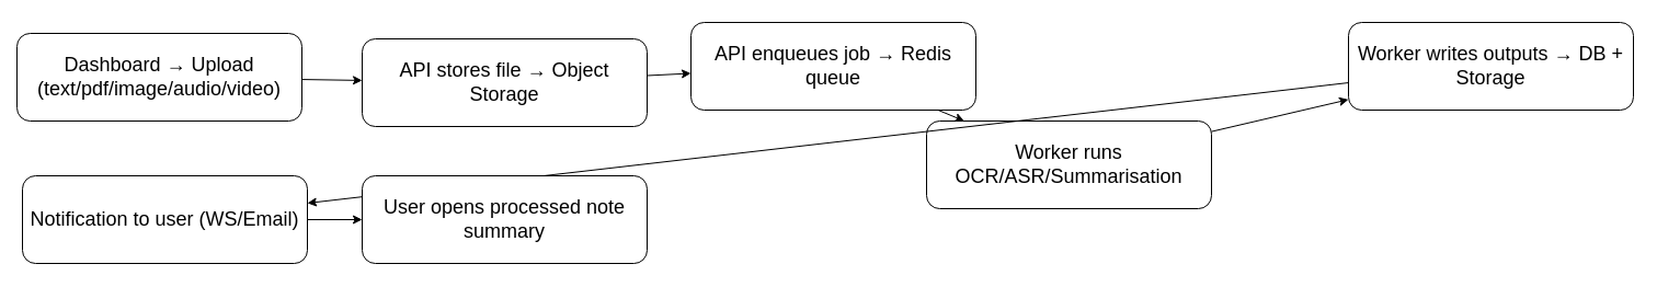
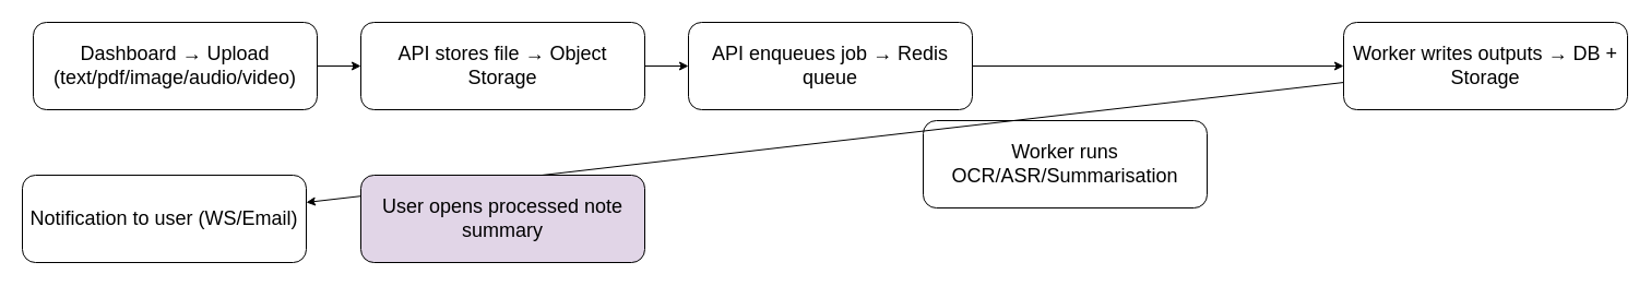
  <mxCell id="0" />
  <mxCell id="1" parent="0" />
- <mxCell id="2" value="&lt;font style=&quot;font-size: 18px;&quot;&gt;Dashboard → Upload (text/pdf/image/audio/video)&lt;/font&gt;" style="rounded=1;whiteSpace=wrap;html=1;" parent="1" vertex="1"><mxGeometry x="15" y="30" width="260" height="80" as="geometry" /></mxCell>
- <mxCell id="3" value="&lt;font style=&quot;font-size: 18px;&quot;&gt;API stores file → Object Storage&lt;/font&gt;" style="rounded=1;whiteSpace=wrap;html=1;" parent="1" vertex="1"><mxGeometry x="330" y="35" width="260" height="80" as="geometry" /></mxCell>
+ <mxCell id="2" value="&lt;font style=&quot;font-size: 18px;&quot;&gt;Dashboard → Upload (text/pdf/image/audio/video)&lt;/font&gt;" style="rounded=1;whiteSpace=wrap;html=1;" parent="1" vertex="1"><mxGeometry x="30" y="20" width="260" height="80" as="geometry" /></mxCell>
+ <mxCell id="3" value="&lt;font style=&quot;font-size: 18px;&quot;&gt;API stores file → Object Storage&lt;/font&gt;" style="rounded=1;whiteSpace=wrap;html=1;" parent="1" vertex="1"><mxGeometry x="330" y="20" width="260" height="80" as="geometry" /></mxCell>
  <mxCell id="4" value="" style="endArrow=classic;" parent="1" source="2" target="3" edge="1"><mxGeometry relative="1" as="geometry" /></mxCell>
  <mxCell id="5" value="&lt;font style=&quot;font-size: 18px;&quot;&gt;API enqueues job → Redis queue&lt;/font&gt;" style="rounded=1;whiteSpace=wrap;html=1;" parent="1" vertex="1"><mxGeometry x="630" y="20" width="260" height="80" as="geometry" /></mxCell>
  <mxCell id="6" value="" style="endArrow=classic;" parent="1" source="3" target="5" edge="1"><mxGeometry relative="1" as="geometry" /></mxCell>
  <mxCell id="7" value="&lt;font style=&quot;font-size: 18px;&quot;&gt;Worker runs OCR/ASR/Summarisation&lt;/font&gt;" style="rounded=1;whiteSpace=wrap;html=1;" parent="1" vertex="1"><mxGeometry x="845" y="110" width="260" height="80" as="geometry" /></mxCell>
- <mxCell id="8" value="" style="endArrow=classic;" parent="1" source="5" target="7" edge="1"><mxGeometry relative="1" as="geometry" /></mxCell>
+ <mxCell id="8" value="" style="endArrow=classic;" parent="1" source="5" target="9" edge="1"><mxGeometry relative="1" as="geometry" /></mxCell>
  <mxCell id="9" value="&lt;font style=&quot;font-size: 18px;&quot;&gt;Worker writes outputs → DB + Storage&lt;/font&gt;" style="rounded=1;whiteSpace=wrap;html=1;" parent="1" vertex="1"><mxGeometry x="1230" y="20" width="260" height="80" as="geometry" /></mxCell>
- <mxCell id="10" value="" style="endArrow=classic;" parent="1" source="7" target="9" edge="1"><mxGeometry relative="1" as="geometry" /></mxCell>
  <mxCell id="11" value="&lt;font style=&quot;font-size: 18px;&quot;&gt;Notification to user (WS/Email)&lt;/font&gt;" style="rounded=1;whiteSpace=wrap;html=1;" parent="1" vertex="1"><mxGeometry x="20" y="160" width="260" height="80" as="geometry" /></mxCell>
  <mxCell id="12" value="" style="endArrow=classic;" parent="1" source="9" target="11" edge="1"><mxGeometry relative="1" as="geometry" /></mxCell>
- <mxCell id="13" value="&lt;font style=&quot;font-size: 18px;&quot;&gt;User opens processed note summary&lt;/font&gt;" style="rounded=1;whiteSpace=wrap;html=1;" parent="1" vertex="1"><mxGeometry x="330" y="160" width="260" height="80" as="geometry" /></mxCell>
- <mxCell id="14" value="" style="endArrow=classic;" parent="1" source="11" target="13" edge="1"><mxGeometry relative="1" as="geometry" /></mxCell>
+ <mxCell id="13" value="&lt;font style=&quot;font-size: 18px;&quot;&gt;User opens processed note summary&lt;/font&gt;" style="rounded=1;whiteSpace=wrap;html=1;fillColor=#e1d5e7;" parent="1" vertex="1"><mxGeometry x="330" y="160" width="260" height="80" as="geometry" /></mxCell>
